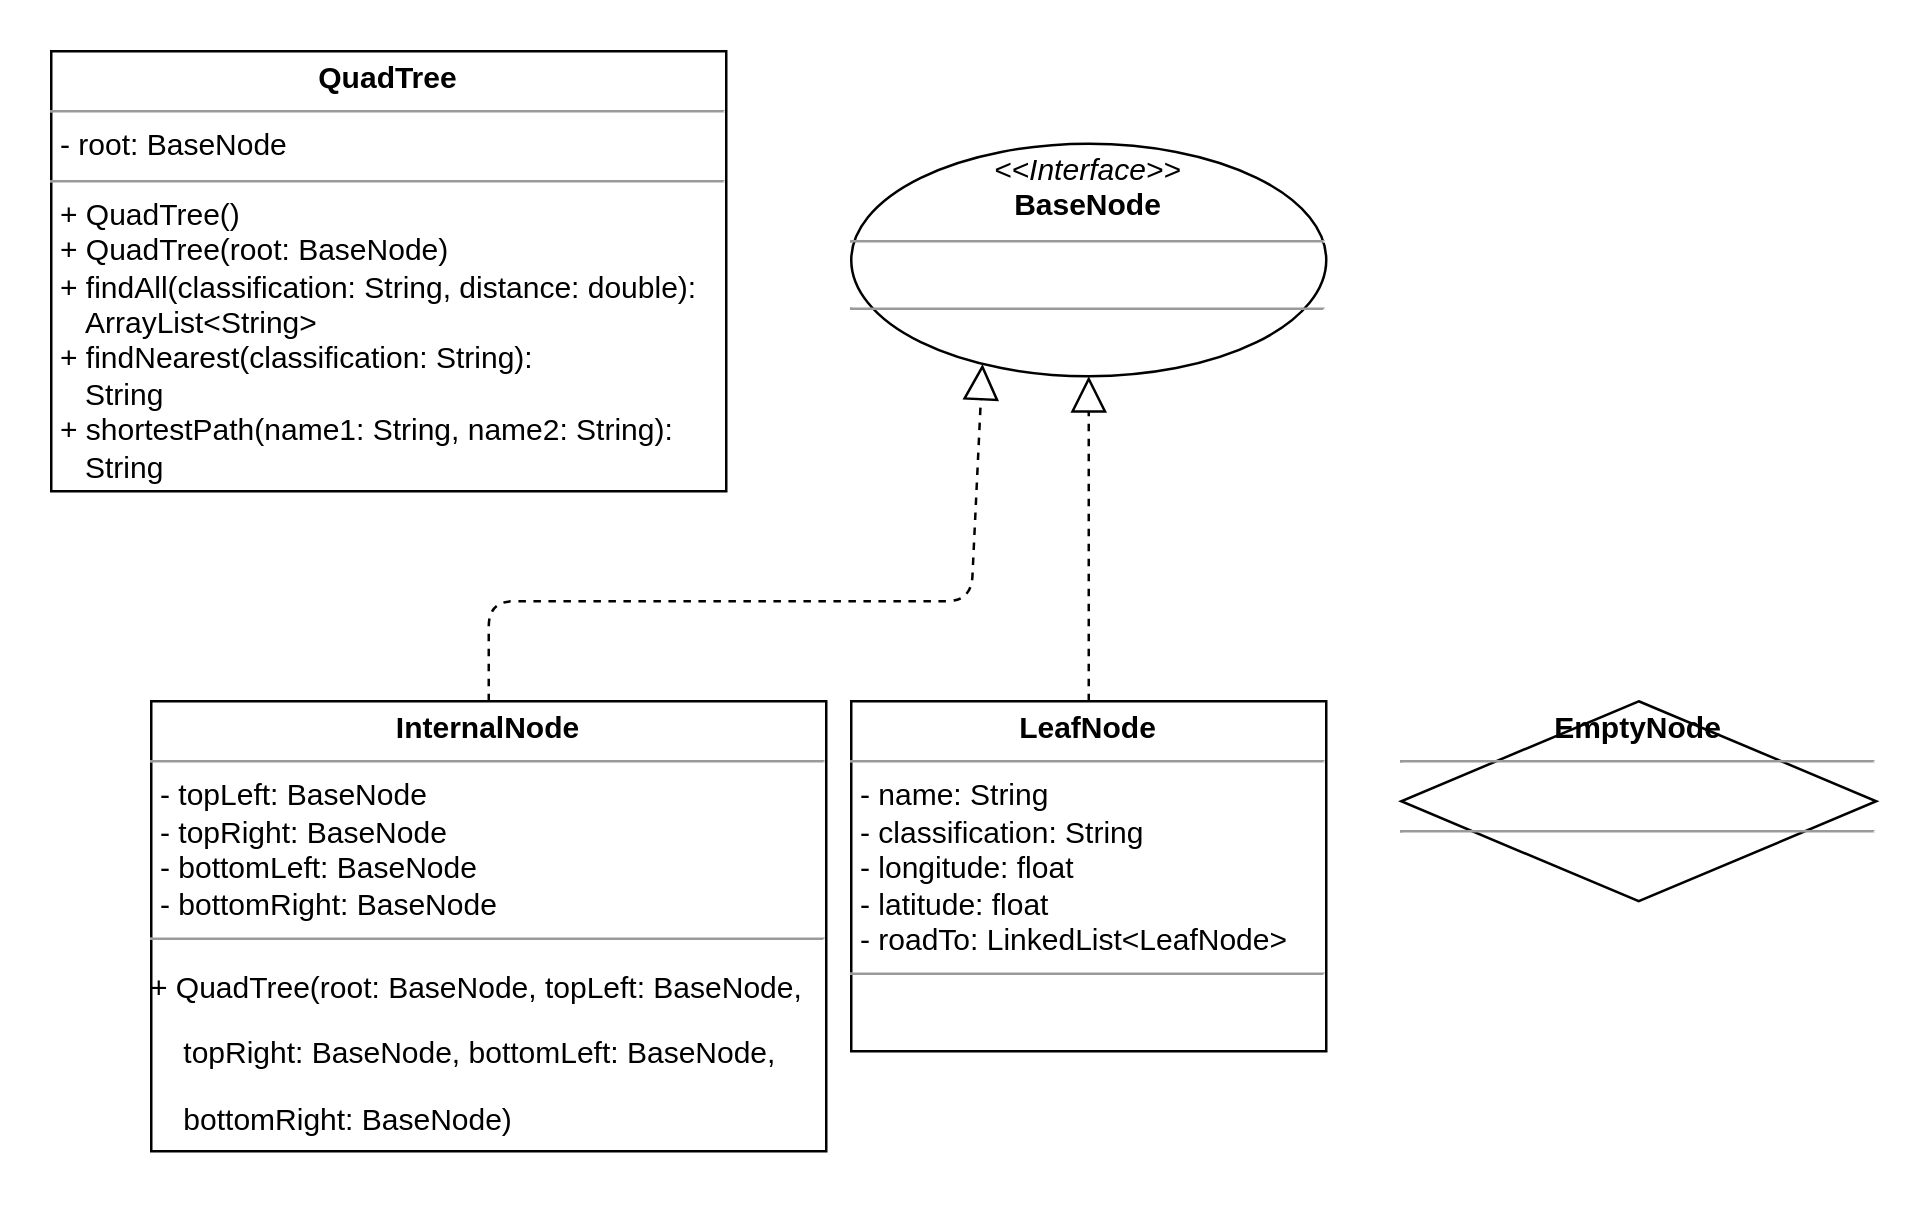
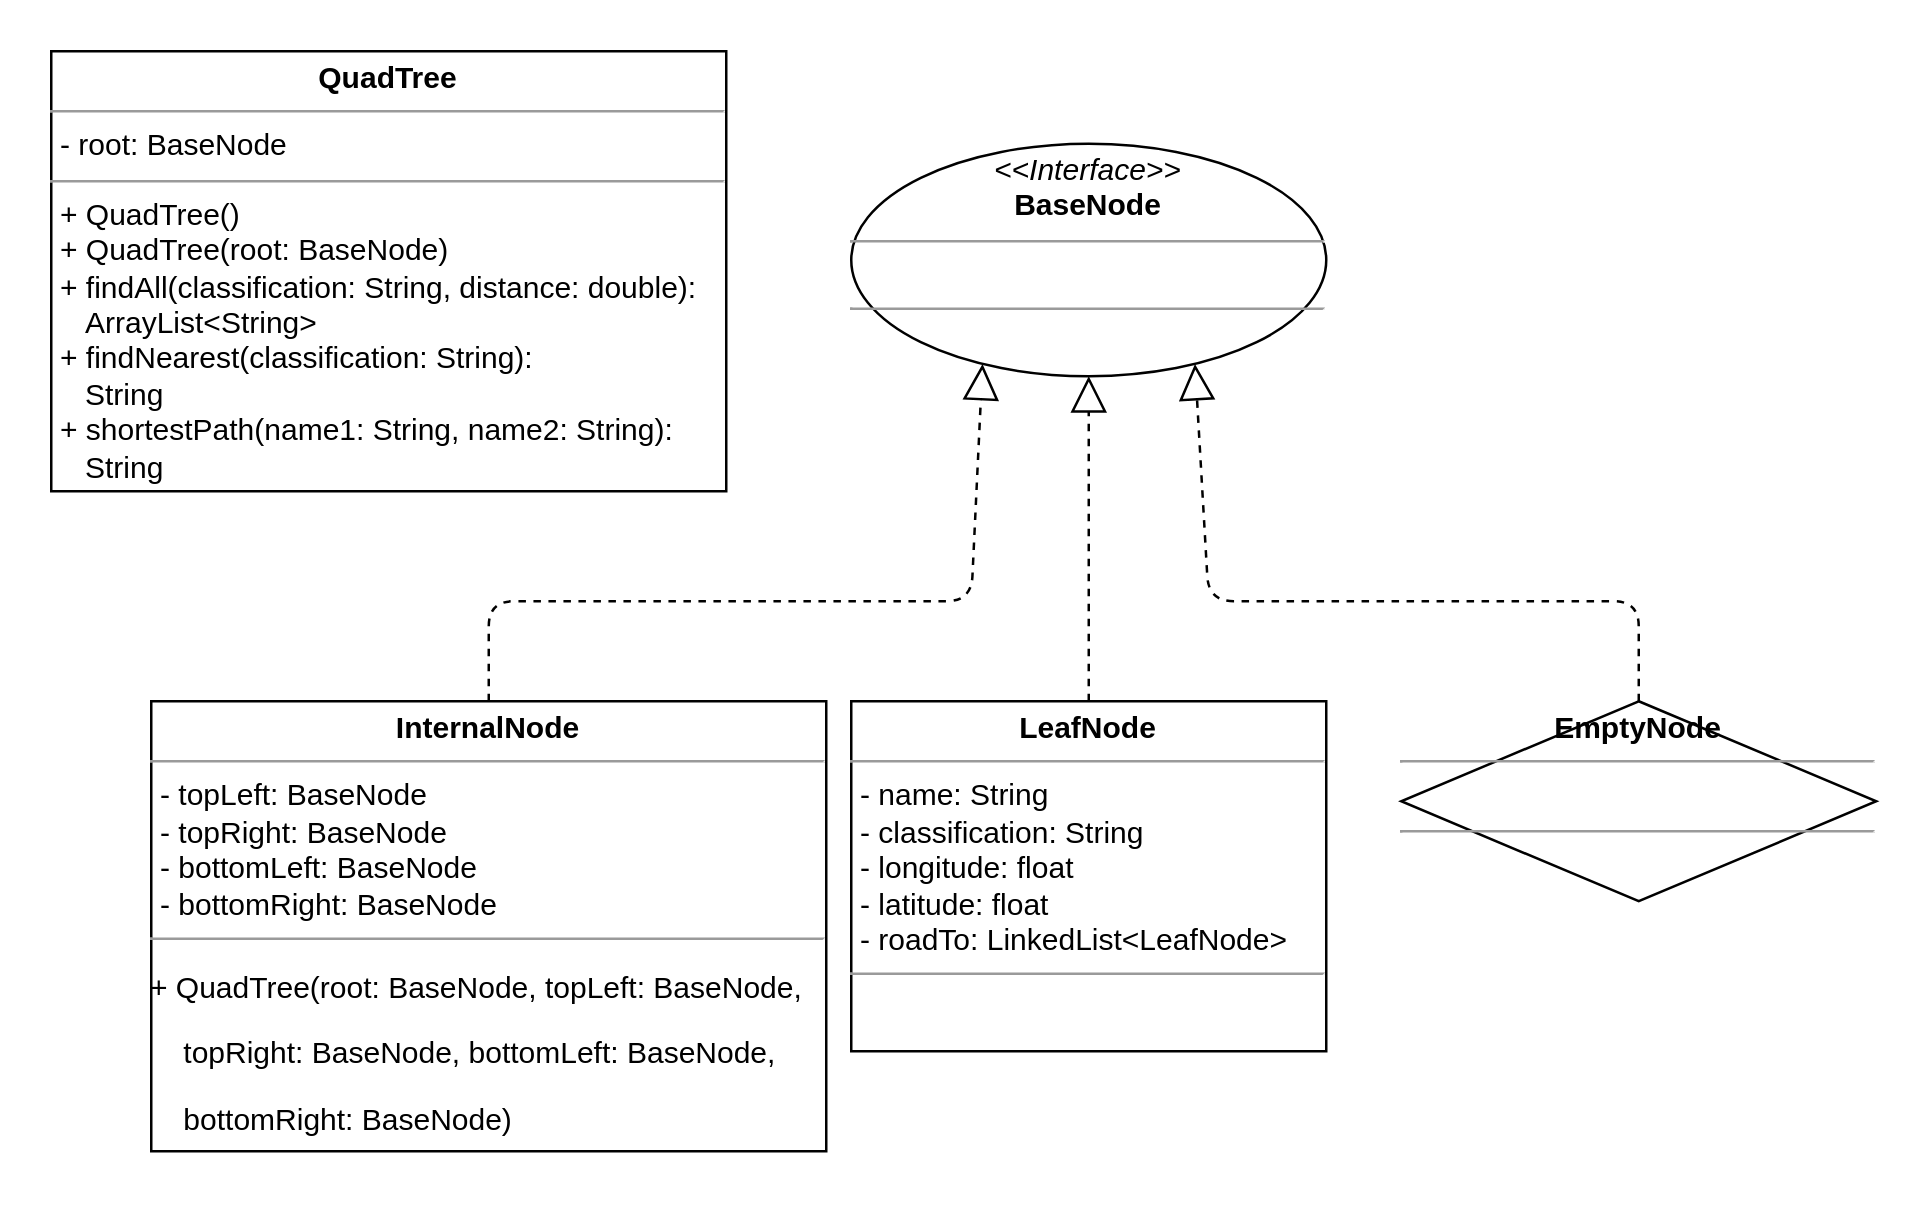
  <mxCell id="0" />
  <mxCell id="1" parent="0" />
  <mxCell id="2" value="&lt;p style=&quot;margin: 0px ; margin-top: 4px ; text-align: center&quot;&gt;&lt;b&gt;QuadTree&lt;/b&gt;&lt;/p&gt;&lt;hr size=&quot;1&quot;&gt;&lt;p style=&quot;margin: 0px ; margin-left: 4px&quot;&gt;- root: BaseNode&lt;br&gt;&lt;/p&gt;&lt;hr size=&quot;1&quot;&gt;&lt;p style=&quot;margin: 0px ; margin-left: 4px&quot;&gt;+ QuadTree()&lt;/p&gt;&lt;p style=&quot;margin: 0px ; margin-left: 4px&quot;&gt;+ QuadTree(root: BaseNode)&lt;/p&gt;&lt;p style=&quot;margin: 0px ; margin-left: 4px&quot;&gt;+ findAll(classification: String, distance: double):&lt;/p&gt;&lt;p style=&quot;margin: 0px ; margin-left: 4px&quot;&gt;&amp;nbsp; &amp;nbsp;ArrayList&amp;lt;String&amp;gt;&lt;/p&gt;&lt;p style=&quot;margin: 0px ; margin-left: 4px&quot;&gt;+ findNearest(classification: String):&lt;/p&gt;&lt;p style=&quot;margin: 0px ; margin-left: 4px&quot;&gt;&amp;nbsp; &amp;nbsp;String&lt;/p&gt;&lt;p style=&quot;margin: 0px ; margin-left: 4px&quot;&gt;+ shortestPath(name1: String, name2: String):&lt;/p&gt;&lt;p style=&quot;margin: 0px ; margin-left: 4px&quot;&gt;&amp;nbsp; &amp;nbsp;String&lt;/p&gt;" style="verticalAlign=top;align=left;overflow=fill;fontSize=12;fontFamily=Helvetica;html=1;rounded=0;shadow=0;comic=0;labelBackgroundColor=none;strokeColor=#000000;strokeWidth=1;fillColor=#ffffff;" parent="1" vertex="1"><mxGeometry x="20" y="20" width="270" height="176" as="geometry" /></mxCell>
  <mxCell id="3" value="&lt;p style=&quot;margin: 0px ; margin-top: 4px ; text-align: center&quot;&gt;&lt;b&gt;LeafNode&lt;/b&gt;&lt;/p&gt;&lt;hr size=&quot;1&quot;&gt;&lt;p style=&quot;margin: 0px ; margin-left: 4px&quot;&gt;- name: String&lt;/p&gt;&lt;p style=&quot;margin: 0px ; margin-left: 4px&quot;&gt;- classification: String&lt;/p&gt;&lt;p style=&quot;margin: 0px ; margin-left: 4px&quot;&gt;- longitude: float&lt;/p&gt;&lt;p style=&quot;margin: 0px ; margin-left: 4px&quot;&gt;- latitude: float&lt;/p&gt;&lt;p style=&quot;margin: 0px ; margin-left: 4px&quot;&gt;- roadTo: LinkedList&amp;lt;LeafNode&amp;gt;&lt;/p&gt;&lt;hr size=&quot;1&quot;&gt;&lt;p style=&quot;margin: 0px ; margin-left: 4px&quot;&gt;&lt;br&gt;&lt;/p&gt;" style="verticalAlign=top;align=left;overflow=fill;fontSize=12;fontFamily=Helvetica;html=1;rounded=0;shadow=0;comic=0;labelBackgroundColor=none;strokeColor=#000000;strokeWidth=1;fillColor=#ffffff;" vertex="1" parent="1"><mxGeometry x="340" y="280" width="190" height="140" as="geometry" /></mxCell>
  <mxCell id="4" value="&lt;p style=&quot;margin: 0px ; margin-top: 4px ; text-align: center&quot;&gt;&lt;b&gt;InternalNode&lt;/b&gt;&lt;/p&gt;&lt;hr size=&quot;1&quot;&gt;&lt;p style=&quot;margin: 0px ; margin-left: 4px&quot;&gt;- topLeft: BaseNode&lt;br&gt;&lt;/p&gt;&lt;p style=&quot;margin: 0px ; margin-left: 4px&quot;&gt;- topRight: BaseNode&lt;br&gt;&lt;/p&gt;&lt;p style=&quot;margin: 0px ; margin-left: 4px&quot;&gt;- bottomLeft: BaseNode&lt;br&gt;&lt;/p&gt;&lt;p style=&quot;margin: 0px ; margin-left: 4px&quot;&gt;- bottomRight: BaseNode&lt;br&gt;&lt;/p&gt;&lt;hr size=&quot;1&quot;&gt;&lt;p&gt;+ QuadTree(root: BaseNode,&amp;nbsp;topLeft: BaseNode,&lt;/p&gt;&lt;p&gt;&lt;span&gt;&amp;nbsp; &amp;nbsp; topRight:&amp;nbsp;BaseNode, bottomLeft: BaseNode,&lt;/span&gt;&lt;/p&gt;&lt;p&gt;&lt;span&gt;&amp;nbsp; &amp;nbsp; bottomRight: BaseNode)&lt;/span&gt;&lt;br&gt;&lt;/p&gt;" style="verticalAlign=top;align=left;overflow=fill;fontSize=12;fontFamily=Helvetica;html=1;rounded=0;shadow=0;comic=0;labelBackgroundColor=none;strokeColor=#000000;strokeWidth=1;fillColor=#ffffff;" vertex="1" parent="1"><mxGeometry x="60" y="280" width="270" height="180" as="geometry" /></mxCell>
  <mxCell id="5" value="&lt;p style=&quot;margin: 0px ; margin-top: 4px ; text-align: center&quot;&gt;&lt;i&gt;&amp;lt;&amp;lt;Interface&amp;gt;&amp;gt;&lt;/i&gt;&lt;br&gt;&lt;b&gt;BaseNode&lt;/b&gt;&lt;/p&gt;&lt;hr size=&quot;1&quot;&gt;&lt;p style=&quot;margin: 0px ; margin-left: 4px&quot;&gt;&lt;br&gt;&lt;/p&gt;&lt;hr size=&quot;1&quot;&gt;&lt;p style=&quot;margin: 0px ; margin-left: 4px&quot;&gt;&lt;br&gt;&lt;/p&gt;" style="ellipse;verticalAlign=top;align=left;overflow=fill;fontSize=12;fontFamily=Helvetica;html=1;shadow=0;comic=0;labelBackgroundColor=none;strokeColor=#000000;strokeWidth=1;fillColor=#ffffff;" vertex="1" parent="1"><mxGeometry x="340" y="57" width="190" height="93" as="geometry" /></mxCell>
  <mxCell id="6" value="" style="endArrow=block;dashed=1;endFill=0;endSize=12;html=1;exitX=0.5;exitY=0;exitDx=0;exitDy=0;entryX=0.25;entryY=1;entryDx=0;entryDy=0;" edge="1" parent="1" source="4" target="5"><mxGeometry width="160" relative="1" as="geometry"><mxPoint x="30" y="450" as="sourcePoint" /><mxPoint x="190" y="450" as="targetPoint" /><Array as="points"><mxPoint x="195" y="240" /><mxPoint x="388" y="240" /></Array></mxGeometry></mxCell>
  <mxCell id="7" value="" style="endArrow=block;dashed=1;endFill=0;endSize=12;html=1;exitX=0.5;exitY=0;exitDx=0;exitDy=0;entryX=0.5;entryY=1;entryDx=0;entryDy=0;" edge="1" parent="1" source="3" target="5"><mxGeometry width="160" relative="1" as="geometry"><mxPoint x="135" y="300" as="sourcePoint" /><mxPoint x="445" y="207" as="targetPoint" /></mxGeometry></mxCell>
  <mxCell id="8" value="&lt;p style=&quot;margin: 0px ; margin-top: 4px ; text-align: center&quot;&gt;&lt;b&gt;EmptyNode&lt;/b&gt;&lt;/p&gt;&lt;hr size=&quot;1&quot;&gt;&lt;p style=&quot;margin: 0px ; margin-left: 4px&quot;&gt;&lt;br&gt;&lt;/p&gt;&lt;hr size=&quot;1&quot;&gt;&lt;p style=&quot;margin: 0px ; margin-left: 4px&quot;&gt;&lt;br&gt;&lt;/p&gt;" style="rhombus;verticalAlign=top;align=left;overflow=fill;fontSize=12;fontFamily=Helvetica;html=1;shadow=0;comic=0;labelBackgroundColor=none;strokeColor=#000000;strokeWidth=1;fillColor=#ffffff;" vertex="1" parent="1"><mxGeometry x="560" y="280" width="190" height="80" as="geometry" /></mxCell>
+ <mxCell id="9" value="" style="endArrow=block;dashed=1;endFill=0;endSize=12;html=1;exitX=0.5;exitY=0;exitDx=0;exitDy=0;entryX=0.75;entryY=1;entryDx=0;entryDy=0;" edge="1" parent="1" source="8" target="5"><mxGeometry width="160" relative="1" as="geometry"><mxPoint x="310" y="293" as="sourcePoint" /><mxPoint x="503" y="210" as="targetPoint" /><Array as="points"><mxPoint x="655" y="240" /><mxPoint x="483" y="240" /></Array></mxGeometry></mxCell>
